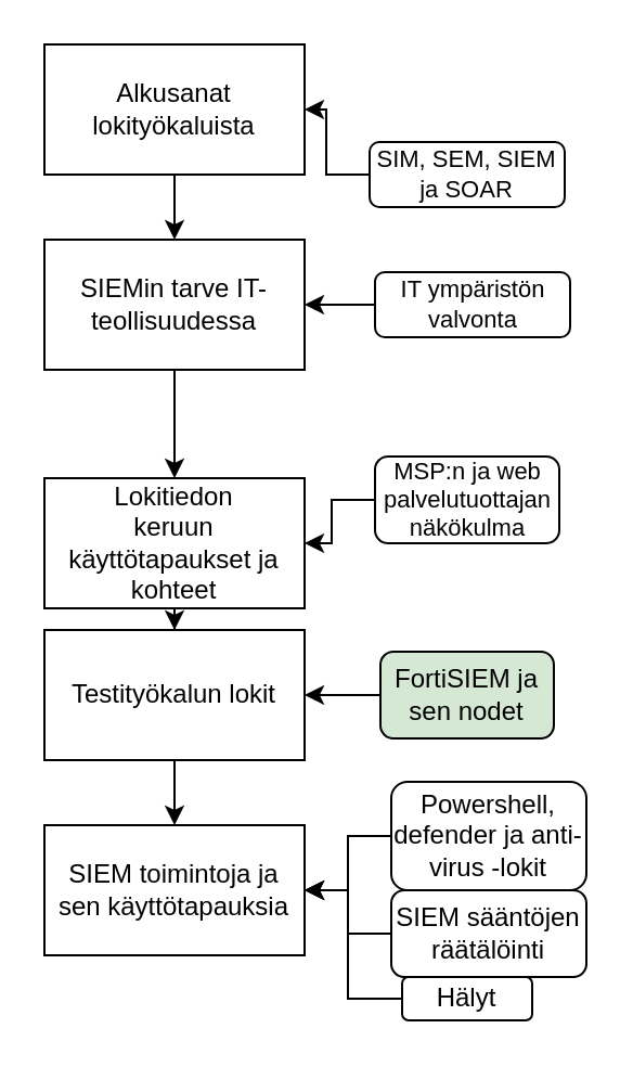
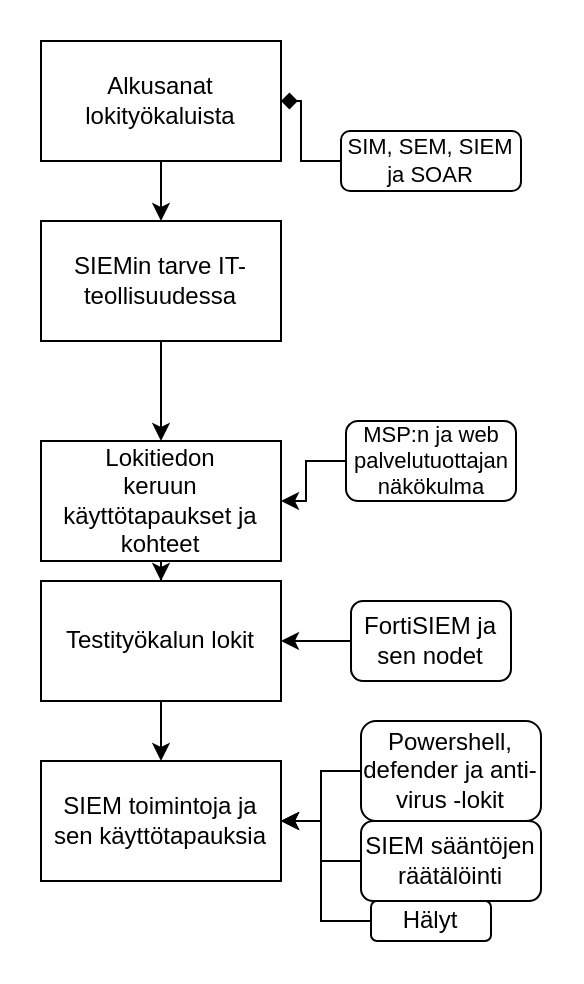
  <mxCell id="0" />
  <mxCell id="1" parent="0" />
  <mxCell id="2" style="edgeStyle=orthogonalEdgeStyle;rounded=0;orthogonalLoop=1;jettySize=auto;html=1;entryX=0.5;entryY=0;entryDx=0;entryDy=0;" edge="1" parent="1" source="3" target="7"><mxGeometry relative="1" as="geometry" /></mxCell>
  <mxCell id="3" value="SIEMin tarve IT-teollisuudessa" style="whiteSpace=wrap;html=1;" vertex="1" parent="1"><mxGeometry y="110" width="120" height="60" as="geometry" x="20" /></mxCell>
  <mxCell id="4" style="edgeStyle=orthogonalEdgeStyle;rounded=0;orthogonalLoop=1;jettySize=auto;html=1;entryX=0.5;entryY=0;entryDx=0;entryDy=0;" edge="1" parent="1" source="5" target="3"><mxGeometry relative="1" as="geometry" /></mxCell>
  <mxCell id="5" value="Alkusanat lokityökaluista" style="rounded=0;whiteSpace=wrap;html=1;" vertex="1" parent="1"><mxGeometry width="120" height="60" as="geometry" x="20" y="20" /></mxCell>
  <mxCell id="6" style="edgeStyle=orthogonalEdgeStyle;rounded=0;orthogonalLoop=1;jettySize=auto;html=1;entryX=0.5;entryY=0;entryDx=0;entryDy=0;" edge="1" parent="1" source="7" target="9"><mxGeometry relative="1" as="geometry" /></mxCell>
  <mxCell id="7" value="Lokitiedon&lt;br&gt;keruun käyttötapaukset ja kohteet" style="rounded=0;whiteSpace=wrap;html=1;" vertex="1" parent="1"><mxGeometry x="20" y="220" width="120" height="60" as="geometry" /></mxCell>
  <mxCell id="8" style="edgeStyle=orthogonalEdgeStyle;rounded=0;orthogonalLoop=1;jettySize=auto;html=1;entryX=0.5;entryY=0;entryDx=0;entryDy=0;" edge="1" parent="1" source="9" target="10"><mxGeometry relative="1" as="geometry" /></mxCell>
  <mxCell id="9" value="Testityökalun lokit" style="rounded=0;whiteSpace=wrap;html=1;" vertex="1" parent="1"><mxGeometry y="290" width="120" height="60" as="geometry" x="20" /></mxCell>
  <mxCell id="10" value="SIEM toimintoja ja sen käyttötapauksia" style="rounded=0;whiteSpace=wrap;html=1;" vertex="1" parent="1"><mxGeometry y="380" width="120" height="60" as="geometry" x="20" /></mxCell>
  <mxCell id="11" style="edgeStyle=orthogonalEdgeStyle;rounded=0;orthogonalLoop=1;jettySize=auto;html=1;entryX=1;entryY=0.5;entryDx=0;entryDy=0;" edge="1" parent="1" source="12" target="9"><mxGeometry relative="1" as="geometry" /></mxCell>
- <mxCell id="12" value="FortiSIEM ja sen nodet" style="rounded=1;whiteSpace=wrap;html=1;fillColor=#d5e8d4;" vertex="1" parent="1"><mxGeometry x="175" y="300" width="80" height="40" as="geometry" /></mxCell>
+ <mxCell id="12" value="FortiSIEM ja sen nodet" style="rounded=1;whiteSpace=wrap;html=1;" vertex="1" parent="1"><mxGeometry x="175" y="300" width="80" height="40" as="geometry" /></mxCell>
  <mxCell id="13" style="edgeStyle=orthogonalEdgeStyle;rounded=0;orthogonalLoop=1;jettySize=auto;html=1;entryX=1;entryY=0.5;entryDx=0;entryDy=0;" edge="1" parent="1" source="14" target="10"><mxGeometry relative="1" as="geometry" /></mxCell>
  <mxCell id="14" value="Powershell, defender ja anti-virus -lokit" style="rounded=1;whiteSpace=wrap;html=1;" vertex="1" parent="1"><mxGeometry x="180" y="360" width="90" height="50" as="geometry" /></mxCell>
  <mxCell id="15" style="edgeStyle=orthogonalEdgeStyle;rounded=0;orthogonalLoop=1;jettySize=auto;html=1;entryX=1;entryY=0.5;entryDx=0;entryDy=0;" edge="1" parent="1" source="16" target="10"><mxGeometry relative="1" as="geometry" /></mxCell>
  <mxCell id="16" value="SIEM sääntöjen räätälöinti" style="rounded=1;whiteSpace=wrap;html=1;" vertex="1" parent="1"><mxGeometry x="180" y="410" width="90" height="40" as="geometry" /></mxCell>
  <mxCell id="17" style="edgeStyle=orthogonalEdgeStyle;rounded=0;orthogonalLoop=1;jettySize=auto;html=1;" edge="1" parent="1" source="18"><mxGeometry relative="1" as="geometry"><mxPoint x="140" y="410" as="targetPoint" /><Array as="points"><mxPoint x="160" y="460" /><mxPoint x="160" y="410" /></Array></mxGeometry></mxCell>
  <mxCell id="18" value="Hälyt" style="rounded=1;whiteSpace=wrap;html=1;" vertex="1" parent="1"><mxGeometry x="185" y="450" width="60" height="20" as="geometry" /></mxCell>
- <mxCell id="19" style="edgeStyle=orthogonalEdgeStyle;rounded=0;orthogonalLoop=1;jettySize=auto;html=1;entryX=1;entryY=0.5;entryDx=0;entryDy=0;" edge="1" parent="1" source="20" target="5"><mxGeometry relative="1" as="geometry" /></mxCell>
+ <mxCell id="19" style="edgeStyle=orthogonalEdgeStyle;rounded=0;orthogonalLoop=1;jettySize=auto;html=1;entryX=1;entryY=0.5;entryDx=0;entryDy=0;endArrow=diamond;" edge="1" parent="1" source="20" target="5"><mxGeometry relative="1" as="geometry" /></mxCell>
  <mxCell id="20" value="SIM, SEM, SIEM ja SOAR" style="rounded=1;whiteSpace=wrap;html=1;fillColor=#ffffff;fontSize=11;" vertex="1" parent="1"><mxGeometry x="170" y="65" width="90" height="30" as="geometry" /></mxCell>
- <mxCell id="21" style="edgeStyle=orthogonalEdgeStyle;rounded=0;orthogonalLoop=1;jettySize=auto;html=1;entryX=1;entryY=0.5;entryDx=0;entryDy=0;fontSize=11;" edge="1" parent="1" source="22" target="3"><mxGeometry relative="1" as="geometry" /></mxCell>
- <mxCell id="22" value="IT ympäristön valvonta" style="rounded=1;whiteSpace=wrap;html=1;fillColor=#ffffff;fontSize=11;" vertex="1" parent="1"><mxGeometry x="172.5" y="125" width="90" height="30" as="geometry" /></mxCell>
  <mxCell id="23" style="edgeStyle=orthogonalEdgeStyle;rounded=0;orthogonalLoop=1;jettySize=auto;html=1;entryX=1;entryY=0.5;entryDx=0;entryDy=0;fontSize=11;" edge="1" parent="1" source="24" target="7"><mxGeometry relative="1" as="geometry" /></mxCell>
  <mxCell id="24" value="MSP:n ja web palvelutuottajan näkökulma" style="rounded=1;whiteSpace=wrap;html=1;fontSize=11;fillColor=#ffffff;" vertex="1" parent="1"><mxGeometry x="172.5" y="210" width="85" height="40" as="geometry" /></mxCell>
